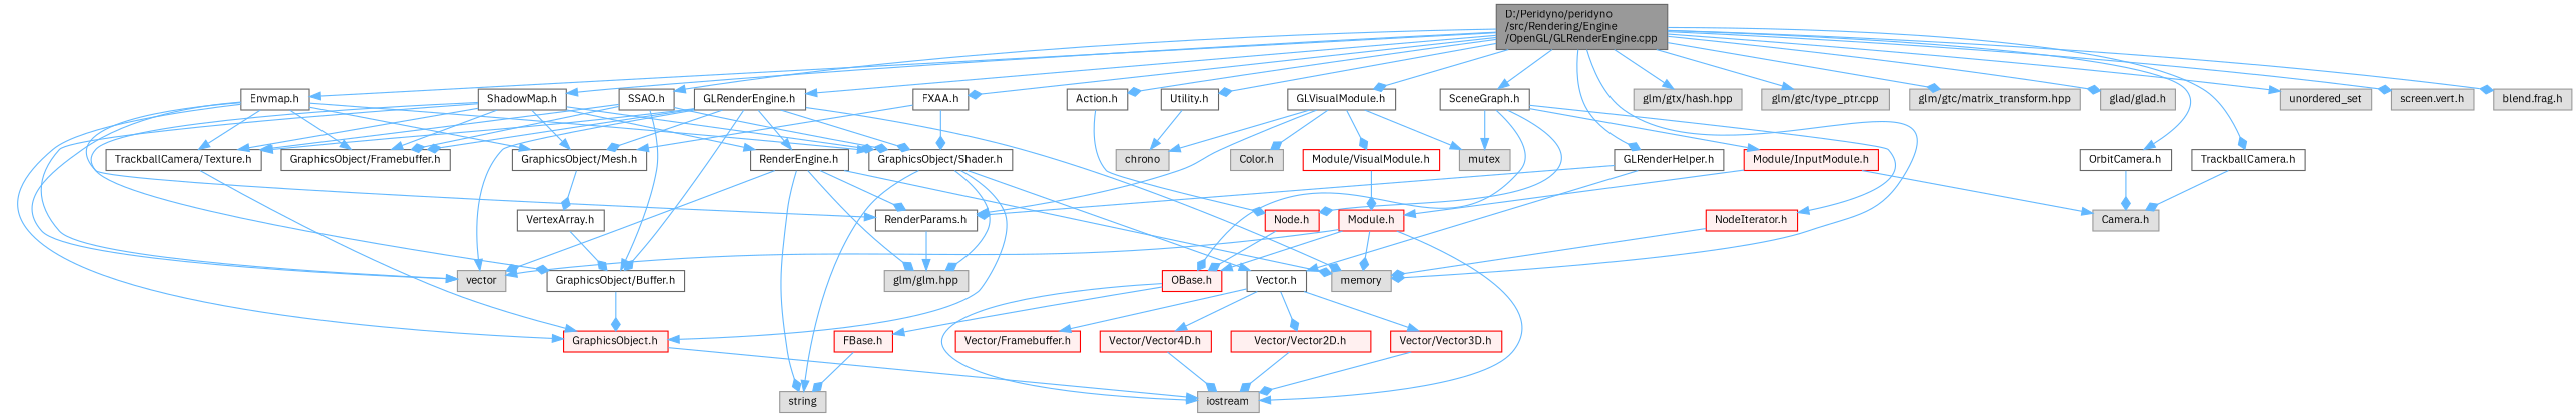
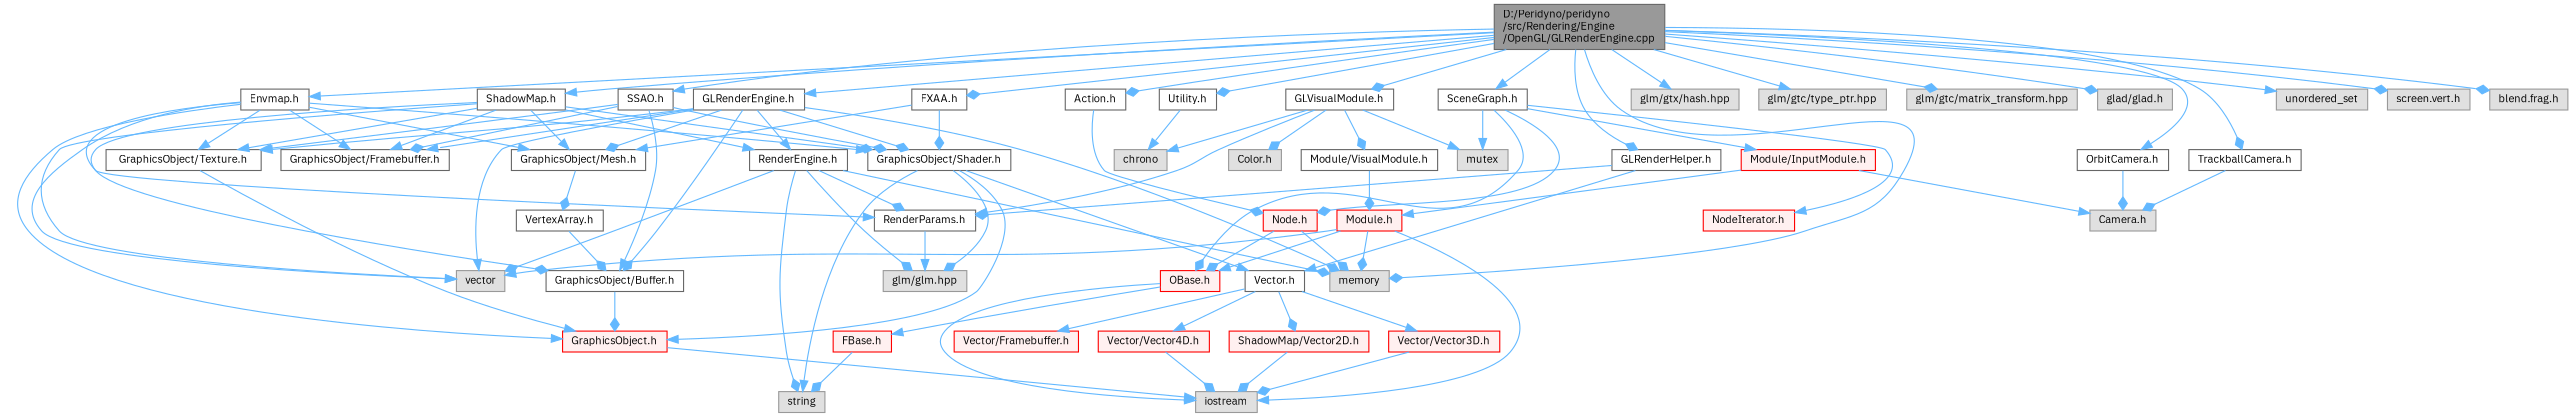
  digraph {
    fontname="IBM Plex Sans"
    node [color=grey40 fillcolor=white fontname="IBM Plex Sans" fontsize=10 shape=box style=filled]
    edge [arrowhead=normal color=steelblue1 fontname="IBM Plex Sans" fontsize=10 labelfontname=Helvetica labelfontsize=10 style=solid]
    n1 [color=gray40 fillcolor=grey60 fontcolor=black height=0.2 label="D:/Peridyno/peridyno\l/src/Rendering/Engine\l/OpenGL/GLRenderEngine.cpp" width=0.4]
    n2 [height=0.2 label="GLRenderEngine.h" width=0.4]
    n3 [color=grey60 fillcolor="#E0E0E0" height=0.2 label=memory width=0.4]
    n4 [height=0.2 label="GLRenderHelper.h" width=0.4]
    n5 [height=0.2 label="GLVisualModule.h" width=0.4]
    n6 [height=0.2 label="Utility.h" width=0.4]
    n7 [height=0.2 label="ShadowMap.h" width=0.4]
    n8 [height=0.2 label="SSAO.h" width=0.4]
    n9 [height=0.2 label="FXAA.h" width=0.4]
    n10 [height=0.2 label="Envmap.h" width=0.4]
    n11 [height=0.2 label="SceneGraph.h" width=0.4]
    n12 [height=0.2 label="Action.h" width=0.4]
    n13 [color=grey60 fillcolor="#E0E0E0" height=0.2 label="glm/gtx/hash.hpp" width=0.4]
-   n14 [color=grey60 fillcolor="#E0E0E0" height=0.2 label="glm/gtc/type_ptr.cpp" width=0.4]
+   n14 [color=grey60 fillcolor="#E0E0E0" height=0.2 label="glm/gtc/type_ptr.hpp" width=0.4]
    n15 [color=grey60 fillcolor="#E0E0E0" height=0.2 label="glm/gtc/matrix_transform.hpp" width=0.4]
    n16 [color=grey60 fillcolor="#E0E0E0" height=0.2 label="glad/glad.h" width=0.4]
    n17 [height=0.2 label="OrbitCamera.h" width=0.4]
    n18 [height=0.2 label="TrackballCamera.h" width=0.4]
    n19 [color=grey60 fillcolor="#E0E0E0" height=0.2 label=unordered_set width=0.4]
    n20 [color=grey60 fillcolor="#E0E0E0" height=0.2 label="screen.vert.h" width=0.4]
    n21 [color=grey60 fillcolor="#E0E0E0" height=0.2 label="blend.frag.h" width=0.4]
    n22 [color=grey60 fillcolor="#E0E0E0" height=0.2 label=vector width=0.4]
    n23 [height=0.2 label="RenderEngine.h" width=0.4]
    n24 [height=0.2 label="GraphicsObject/Buffer.h" width=0.4]
-   n25 [height=0.2 label="TrackballCamera/Texture.h" width=0.4]
+   n25 [height=0.2 label="GraphicsObject/Texture.h" width=0.4]
    n26 [height=0.2 label="GraphicsObject/Framebuffer.h" width=0.4]
    n27 [height=0.2 label="GraphicsObject/Shader.h" width=0.4]
    n28 [height=0.2 label="GraphicsObject/Mesh.h" width=0.4]
    n29 [height=0.2 label="RenderParams.h" width=0.4]
    n30 [height=0.2 label="Vector.h" width=0.4]
    n31 [color=grey60 fillcolor="#E0E0E0" height=0.2 label=chrono width=0.4]
    n32 [color=grey60 fillcolor="#E0E0E0" height=0.2 label=mutex width=0.4]
-   n33 [color=red height=0.2 label="Module/VisualModule.h" width=0.4]
+   n33 [height=0.2 label="Module/VisualModule.h" width=0.4]
    n34 [color=grey60 fillcolor="#E0E0E0" height=0.2 label="Color.h" width=0.4]
    n35 [color=red fillcolor="#FFF0F0" height=0.2 label="GraphicsObject.h" width=0.4]
    n36 [color=red fillcolor="#FFF0F0" height=0.2 label="OBase.h" width=0.4]
    n37 [color=red fillcolor="#FFF0F0" height=0.2 label="Node.h" width=0.4]
    n38 [color=red fillcolor="#FFF0F0" height=0.2 label="NodeIterator.h" width=0.4]
    n39 [color=red fillcolor="#FFF0F0" height=0.2 label="Module/InputModule.h" width=0.4]
    n40 [color=grey60 fillcolor="#E0E0E0" height=0.2 label="Camera.h" width=0.4]
    n41 [color=grey60 fillcolor="#E0E0E0" height=0.2 label=string width=0.4]
    n42 [color=grey60 fillcolor="#E0E0E0" height=0.2 label="glm/glm.hpp" width=0.4]
    n43 [height=0.2 label="VertexArray.h" width=0.4]
    n44 [color=grey60 fillcolor="#E0E0E0" height=0.2 label=iostream width=0.4]
-   n45 [color=red fillcolor="#FFF0F0" height=0.2 label="Vector/Vector2D.h" width=0.4]
+   n45 [color=red fillcolor="#FFF0F0" height=0.2 label="ShadowMap/Vector2D.h" width=0.4]
    n46 [color=red fillcolor="#FFF0F0" height=0.2 label="Vector/Vector3D.h" width=0.4]
    n47 [color=red fillcolor="#FFF0F0" height=0.2 label="Vector/Vector4D.h" width=0.4]
    n48 [color=red fillcolor="#FFF0F0" height=0.2 label="Vector/Framebuffer.h" width=0.4]
    n49 [color=red fillcolor="#FFF0F0" height=0.2 label="Module.h" width=0.4]
    n50 [color=red fillcolor="#FFF0F0" height=0.2 label="FBase.h" width=0.4]
    n1 -> n2
    n1 -> n3 [arrowhead=diamond]
    n1 -> n4 [arrowhead=diamond]
    n1 -> n5 [arrowhead=diamond]
    n1 -> n6 [arrowhead=diamond]
    n1 -> n7
    n1 -> n8
    n1 -> n9 [arrowhead=diamond]
    n1 -> n10
    n1 -> n11
    n1 -> n12 [arrowhead=diamond]
    n1 -> n13
    n1 -> n14
    n1 -> n15 [arrowhead=diamond]
    n1 -> n16 [arrowhead=diamond]
    n1 -> n17
    n1 -> n18 [arrowhead=diamond]
    n1 -> n19
    n1 -> n20 [arrowhead=diamond]
    n1 -> n21 [arrowhead=diamond]
    n2 -> n3 [arrowhead=diamond]
    n2 -> n22
    n2 -> n23
    n2 -> n24 [arrowhead=diamond]
    n2 -> n25
-   n2 -> n26 [arrowhead=diamond]
+   n2 -> n26
    n2 -> n27 [arrowhead=diamond]
    n2 -> n28 [arrowhead=diamond]
    n4 -> n29 [arrowhead=diamond]
    n4 -> n30
    n5 -> n29
    n5 -> n31
    n5 -> n32
    n5 -> n33 [arrowhead=diamond]
    n5 -> n34 [arrowhead=diamond]
    n6 -> n31
    n7 -> n22
    n7 -> n23
    n7 -> n24 [arrowhead=diamond]
    n7 -> n25
    n7 -> n26
    n7 -> n27 [arrowhead=diamond]
    n7 -> n28
    n8 -> n24
    n8 -> n25
    n8 -> n26 [arrowhead=diamond]
    n8 -> n27 [arrowhead=diamond]
    n9 -> n27 [arrowhead=diamond]
    n9 -> n28
    n10 -> n22
    n10 -> n25
    n10 -> n26
    n10 -> n27
    n10 -> n28
    n10 -> n29
    n10 -> n35
    n11 -> n32
    n11 -> n36 [arrowhead=diamond]
    n11 -> n37 [arrowhead=diamond]
    n11 -> n38
    n11 -> n39
    n12 -> n37 [arrowhead=diamond]
    n17 -> n40 [arrowhead=diamond]
    n18 -> n40 [arrowhead=diamond]
    n23 -> n3 [arrowhead=diamond]
    n23 -> n22 [arrowhead=diamond]
    n23 -> n29 [arrowhead=diamond]
    n23 -> n41 [arrowhead=diamond]
    n23 -> n42 [arrowhead=diamond]
    n24 -> n35 [arrowhead=diamond]
    n25 -> n35
    n27 -> n30
    n27 -> n35
    n27 -> n41
    n27 -> n42 [arrowhead=diamond]
    n28 -> n43 [arrowhead=diamond]
    n29 -> n42
    n30 -> n45 [arrowhead=diamond]
    n30 -> n46
    n30 -> n47
    n30 -> n48
    n33 -> n49 [arrowhead=diamond]
    n35 -> n44
    n36 -> n44
    n36 -> n50
    n37 -> n36 [arrowhead=diamond]
-   n38 -> n3 [arrowhead=diamond]
+   n37 -> n3 [arrowhead=diamond]
    n39 -> n40
    n39 -> n49
    n43 -> n24 [arrowhead=diamond]
    n45 -> n44 [arrowhead=diamond]
    n46 -> n44 [arrowhead=diamond]
    n47 -> n44 [arrowhead=diamond]
    n49 -> n3 [arrowhead=diamond]
    n49 -> n22
    n49 -> n36
    n49 -> n44
    n50 -> n41 [arrowhead=diamond]
  }
